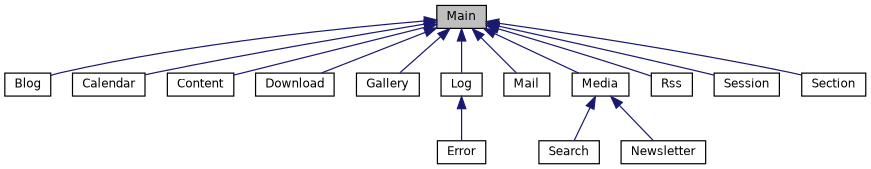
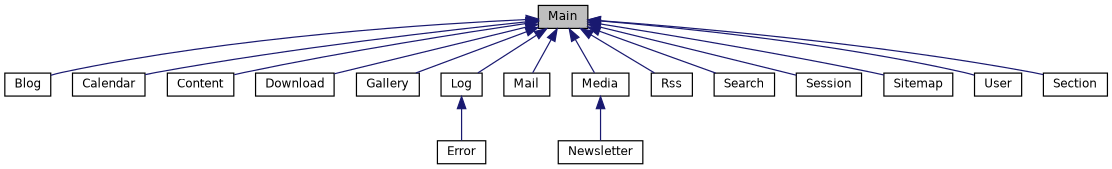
  digraph {
    rankdir=TB
    node [color=black fillcolor=white fontname=Helvetica fontsize=10 shape=record style=filled]
    edge [color=midnightblue dir=back fontname=Helvetica fontsize=10 labelfontname=Helvetica labelfontsize=10 style=solid]
    n1 [fillcolor=grey75 fontcolor=black height=0.2 label=Main width=0.4]
    n2 [height=0.2 label=Blog width=0.4]
    n3 [height=0.2 label=Calendar width=0.4]
    n4 [height=0.2 label=Content width=0.4]
    n5 [height=0.2 label=Download width=0.4]
    n6 [height=0.2 label=Gallery width=0.4]
    n7 [height=0.2 label=Log width=0.4]
    n8 [height=0.2 label=Mail width=0.4]
    n9 [height=0.2 label=Media width=0.4]
    n10 [height=0.2 label=Rss width=0.4]
    n11 [height=0.2 label=Search width=0.4]
    n12 [height=0.2 label=Session width=0.4]
+   n13 [height=0.2 label=Sitemap width=0.4]
+   n14 [height=0.2 label=User width=0.4]
    n15 [height=0.2 label=Section width=0.4]
    n16 [height=0.2 label=Error width=0.4]
    n17 [height=0.2 label=Newsletter width=0.4]
    n1 -> n2
    n1 -> n3
    n1 -> n4
    n1 -> n5
    n1 -> n6
    n1 -> n7
    n1 -> n8
    n1 -> n9
    n1 -> n10
-   n9 -> n11
+   n1 -> n11
    n1 -> n12
+   n1 -> n13
+   n1 -> n14
    n1 -> n15
    n7 -> n16
    n9 -> n17
  }
